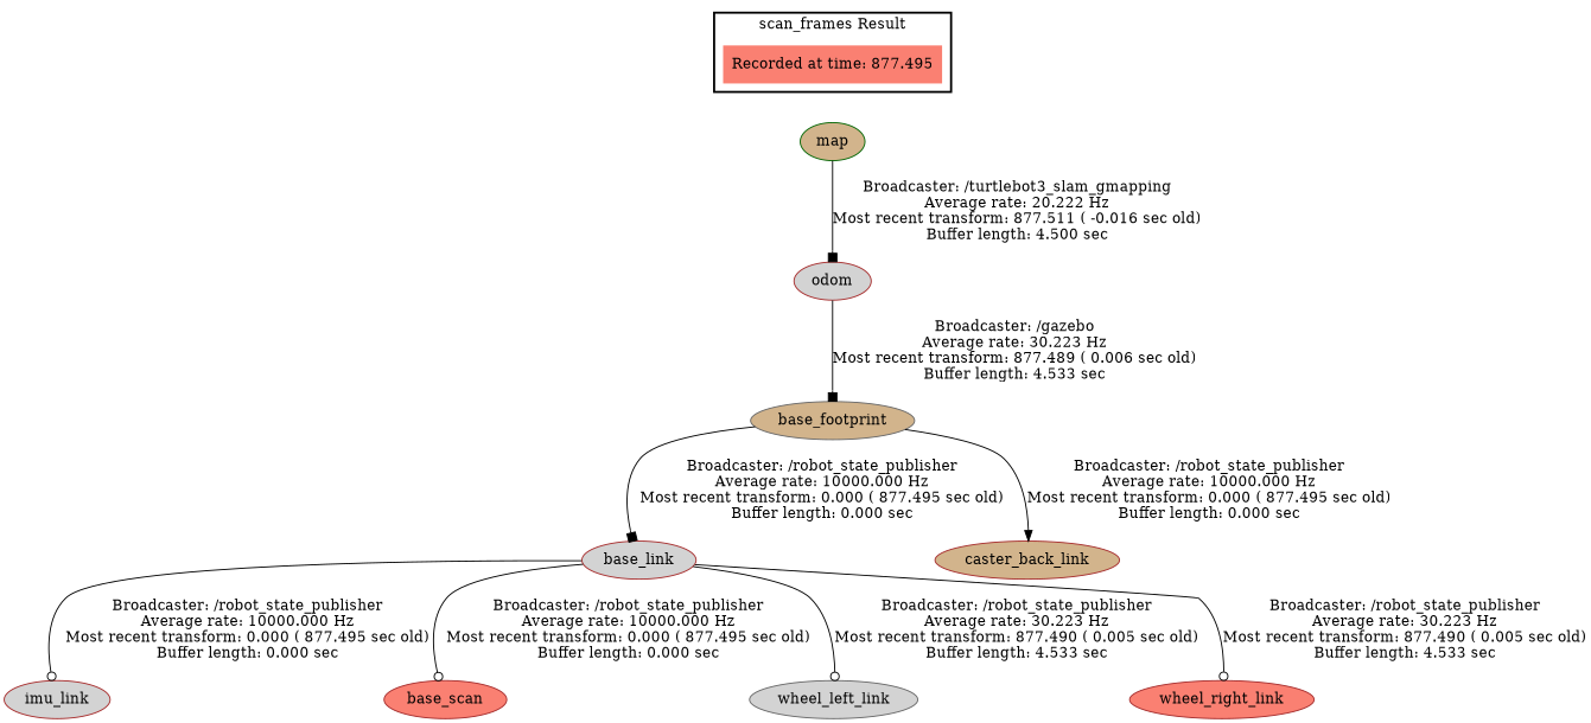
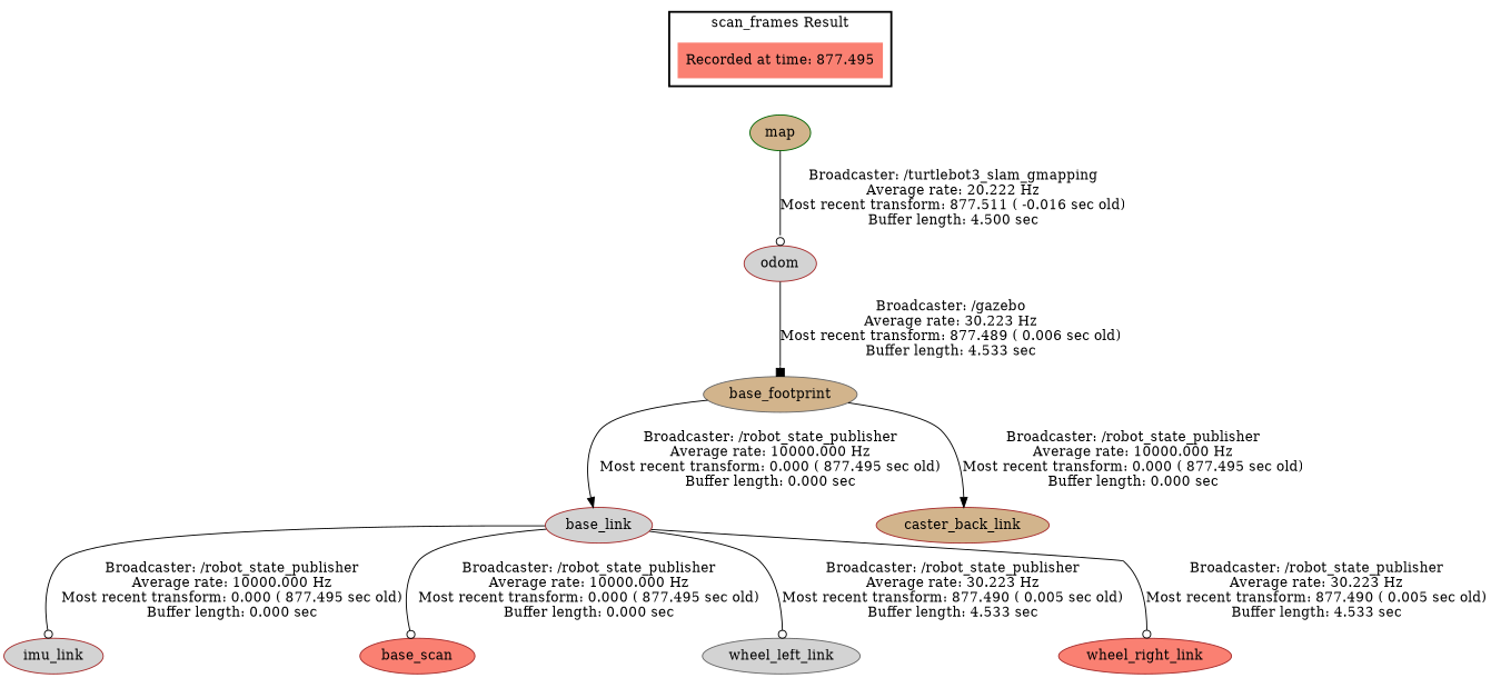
  digraph {
    node [color=brown fillcolor=lightgrey style=filled]
    edge [arrowhead=odot]
    "Recorded at time: 877.495" [fillcolor=salmon shape=plaintext]
    map [color=darkgreen fillcolor=tan]
    base_footprint [color=gray40 fillcolor=tan]
    base_link
    caster_back_link [fillcolor=tan]
    imu_link
    base_scan [fillcolor=salmon]
    wheel_left_link [color=gray40]
    wheel_right_link [fillcolor=salmon]
    odom
    subgraph cluster_1 {
      color=black
      label="scan_frames Result"
      style=bold
      "Recorded at time: 877.495"
    }
    "Recorded at time: 877.495" -> map [style=invis arrowhead=""]
-   map -> odom [arrowhead=box label="Broadcaster: /turtlebot3_slam_gmapping\nAverage rate: 20.222 Hz\nMost recent transform: 877.511 ( -0.016 sec old)\nBuffer length: 4.500 sec\n"]
-   base_footprint -> base_link [arrowhead=box label="Broadcaster: /robot_state_publisher\nAverage rate: 10000.000 Hz\nMost recent transform: 0.000 ( 877.495 sec old)\nBuffer length: 0.000 sec\n"]
+   map -> odom [label="Broadcaster: /turtlebot3_slam_gmapping\nAverage rate: 20.222 Hz\nMost recent transform: 877.511 ( -0.016 sec old)\nBuffer length: 4.500 sec\n"]
+   base_footprint -> base_link [arrowhead=normal label="Broadcaster: /robot_state_publisher\nAverage rate: 10000.000 Hz\nMost recent transform: 0.000 ( 877.495 sec old)\nBuffer length: 0.000 sec\n"]
    base_footprint -> caster_back_link [arrowhead=normal label="Broadcaster: /robot_state_publisher\nAverage rate: 10000.000 Hz\nMost recent transform: 0.000 ( 877.495 sec old)\nBuffer length: 0.000 sec\n"]
    base_link -> imu_link [label="Broadcaster: /robot_state_publisher\nAverage rate: 10000.000 Hz\nMost recent transform: 0.000 ( 877.495 sec old)\nBuffer length: 0.000 sec\n"]
    base_link -> base_scan [label="Broadcaster: /robot_state_publisher\nAverage rate: 10000.000 Hz\nMost recent transform: 0.000 ( 877.495 sec old)\nBuffer length: 0.000 sec\n"]
    base_link -> wheel_left_link [label="Broadcaster: /robot_state_publisher\nAverage rate: 30.223 Hz\nMost recent transform: 877.490 ( 0.005 sec old)\nBuffer length: 4.533 sec\n"]
    base_link -> wheel_right_link [label="Broadcaster: /robot_state_publisher\nAverage rate: 30.223 Hz\nMost recent transform: 877.490 ( 0.005 sec old)\nBuffer length: 4.533 sec\n"]
    odom -> base_footprint [arrowhead=box label="Broadcaster: /gazebo\nAverage rate: 30.223 Hz\nMost recent transform: 877.489 ( 0.006 sec old)\nBuffer length: 4.533 sec\n"]
  }
